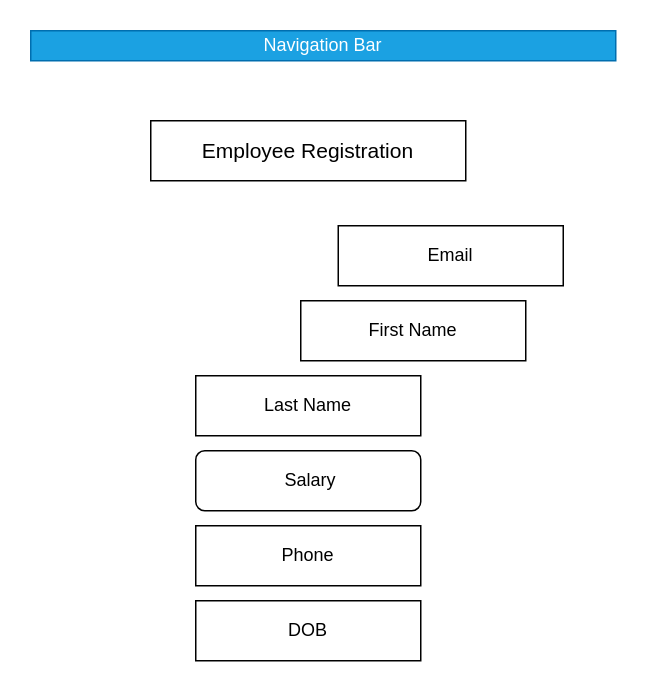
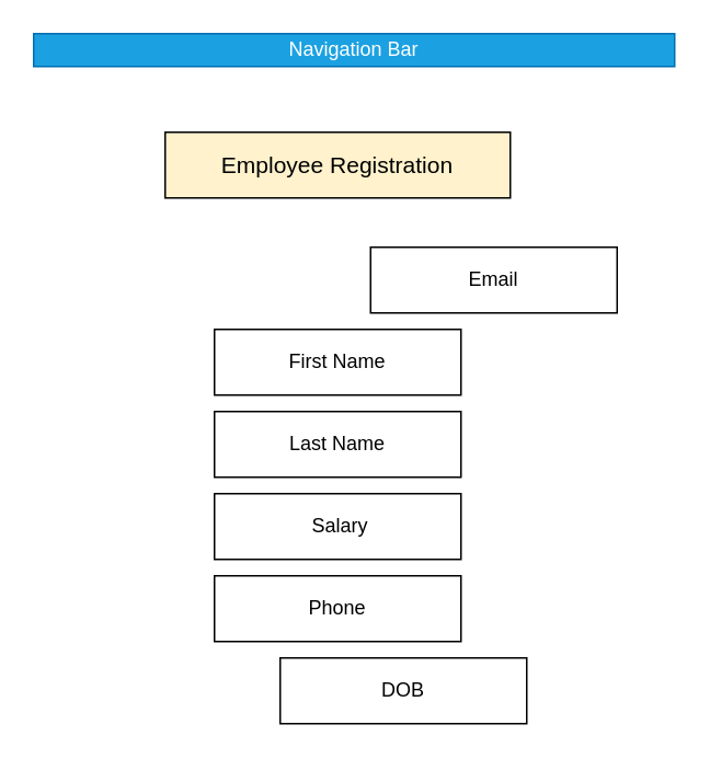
  <mxCell id="0" />
  <mxCell id="1" parent="0" />
  <mxCell id="2" value="Navigation Bar" style="whiteSpace=wrap;html=1;fillColor=#1ba1e2;fontColor=#ffffff;strokeColor=#006EAF;" vertex="1" parent="1"><mxGeometry x="20" y="20" width="390" height="20" as="geometry" /></mxCell>
- <mxCell id="3" value="&lt;p&gt;&lt;font style=&quot;font-size: 14px;&quot;&gt;Employee Registration&lt;/font&gt;&lt;/p&gt;" style="whiteSpace=wrap;html=1;" vertex="1" parent="1"><mxGeometry x="100" y="80" width="210" height="40" as="geometry" /></mxCell>
+ <mxCell id="3" value="&lt;p&gt;&lt;font style=&quot;font-size: 14px;&quot;&gt;Employee Registration&lt;/font&gt;&lt;/p&gt;" style="whiteSpace=wrap;html=1;fillColor=#fff2cc;" vertex="1" parent="1"><mxGeometry x="100" y="80" width="210" height="40" as="geometry" /></mxCell>
  <mxCell id="4" value="Email" style="whiteSpace=wrap;html=1;" vertex="1" parent="1"><mxGeometry x="225" y="150" width="150" height="40" as="geometry" /></mxCell>
- <mxCell id="5" value="First Name" style="whiteSpace=wrap;html=1;" vertex="1" parent="1"><mxGeometry x="200" y="200" width="150" height="40" as="geometry" /></mxCell>
+ <mxCell id="5" value="First Name" style="whiteSpace=wrap;html=1;" vertex="1" parent="1"><mxGeometry x="130" y="200" width="150" height="40" as="geometry" /></mxCell>
  <mxCell id="6" value="Last Name" style="whiteSpace=wrap;html=1;" vertex="1" parent="1"><mxGeometry x="130" y="250" width="150" height="40" as="geometry" /></mxCell>
- <mxCell id="7" value="&amp;nbsp;Salary" style="whiteSpace=wrap;html=1;rounded=1;" vertex="1" parent="1"><mxGeometry x="130" y="300" width="150" height="40" as="geometry" /></mxCell>
+ <mxCell id="7" value="&amp;nbsp;Salary" style="whiteSpace=wrap;html=1;" vertex="1" parent="1"><mxGeometry x="130" y="300" width="150" height="40" as="geometry" /></mxCell>
  <mxCell id="8" value="Phone" style="whiteSpace=wrap;html=1;" vertex="1" parent="1"><mxGeometry x="130" y="350" width="150" height="40" as="geometry" /></mxCell>
- <mxCell id="9" value="DOB" style="whiteSpace=wrap;html=1;" vertex="1" parent="1"><mxGeometry x="130" y="400" width="150" height="40" as="geometry" /></mxCell>
+ <mxCell id="9" value="DOB" style="whiteSpace=wrap;html=1;" vertex="1" parent="1"><mxGeometry x="170" y="400" width="150" height="40" as="geometry" /></mxCell>
